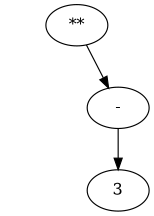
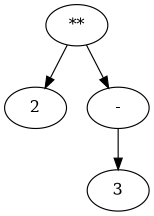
  digraph {
    n1 [label="**"]
+   n2 [label=2]
    n3 [label="-"]
    n4 [label=3]
+   n1 -> n2
    n1 -> n3
    n3 -> n4
  }
